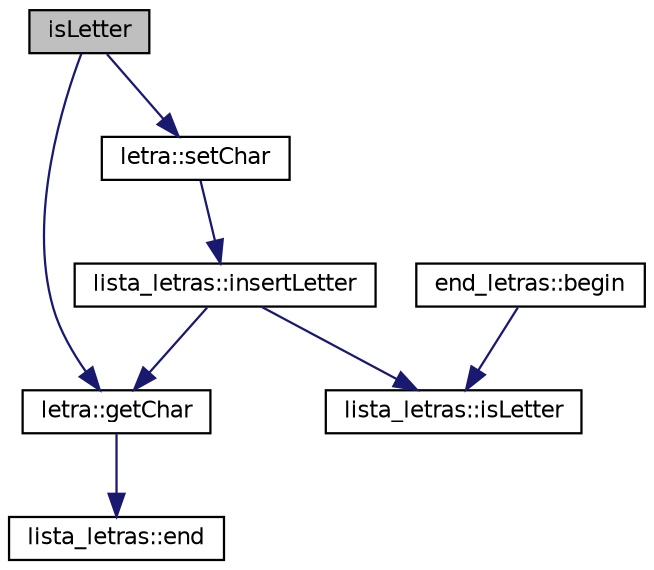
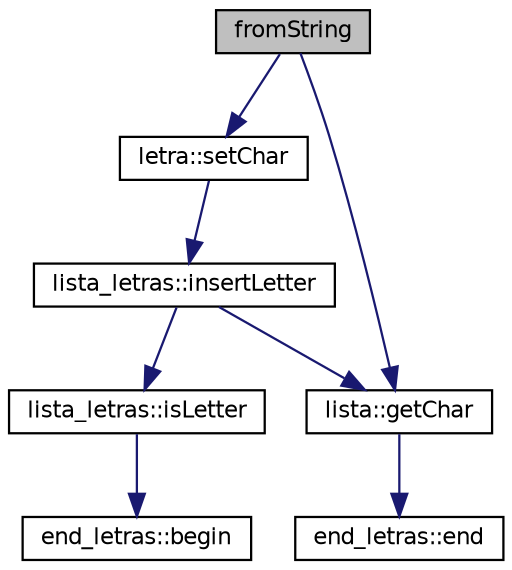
  digraph {
    rankdir=TB
    node [color=black fillcolor=white fontname=Helvetica fontsize=10 shape=record style=filled]
    edge [color=midnightblue fontname=Helvetica fontsize=10 labelfontname=Helvetica labelfontsize=10 style=solid]
-   n1 [fillcolor=grey75 fontcolor=black height=0.2 label=isLetter width=0.4]
+   n1 [fillcolor=grey75 fontcolor=black height=0.2 label=fromString width=0.4]
    n2 [height=0.2 label="letra::setChar" width=0.4]
-   n3 [height=0.2 label="letra::getChar" width=0.4]
+   n3 [height=0.2 label="lista::getChar" width=0.4]
    n4 [height=0.2 label="lista_letras::insertLetter" width=0.4]
-   n5 [height=0.2 label="lista_letras::end" width=0.4]
+   n5 [height=0.2 label="end_letras::end" width=0.4]
    n6 [height=0.2 label="lista_letras::isLetter" width=0.4]
    n7 [height=0.2 label="end_letras::begin" width=0.4]
    n1 -> n2
    n1 -> n3
    n2 -> n4
    n3 -> n5
    n4 -> n3
    n4 -> n6
-   n7 -> n6
+   n6 -> n7
  }
